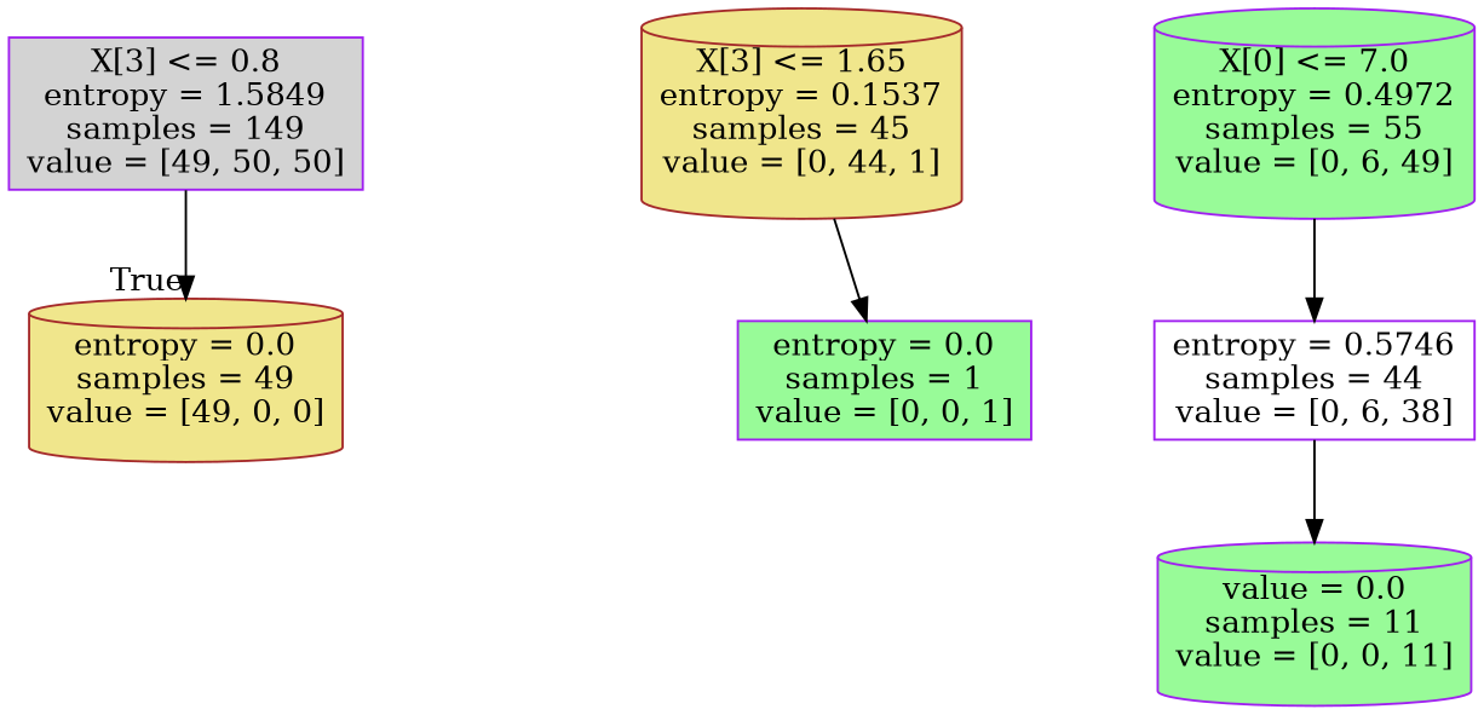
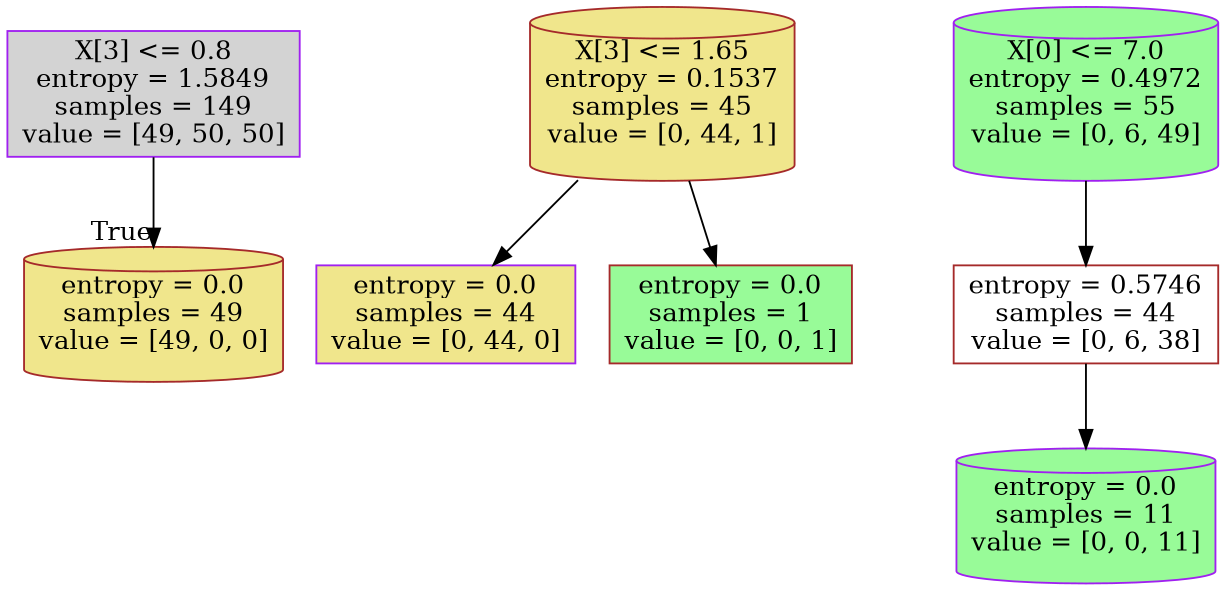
  digraph {
    node [color=purple fillcolor=khaki shape=box style=filled]
    n1 [fillcolor=lightgrey label="X[3] <= 0.8\nentropy = 1.5849\nsamples = 149\nvalue = [49, 50, 50]"]
    n2 [color=brown label="entropy = 0.0\nsamples = 49\nvalue = [49, 0, 0]" shape=cylinder]
    n3 [color=brown label="X[3] <= 1.65\nentropy = 0.1537\nsamples = 45\nvalue = [0, 44, 1]" shape=cylinder]
-   n5 [fillcolor=palegreen label="entropy = 0.0\nsamples = 1\nvalue = [0, 0, 1]"]
+   n4 [label="entropy = 0.0\nsamples = 44\nvalue = [0, 44, 0]"]
+   n5 [color=brown fillcolor=palegreen label="entropy = 0.0\nsamples = 1\nvalue = [0, 0, 1]"]
    n6 [fillcolor=palegreen label="X[0] <= 7.0\nentropy = 0.4972\nsamples = 55\nvalue = [0, 6, 49]" shape=cylinder]
-   n7 [fillcolor=white label="entropy = 0.5746\nsamples = 44\nvalue = [0, 6, 38]"]
-   n8 [fillcolor=palegreen label="value = 0.0\nsamples = 11\nvalue = [0, 0, 11]" shape=cylinder]
+   n7 [color=brown fillcolor=white label="entropy = 0.5746\nsamples = 44\nvalue = [0, 6, 38]"]
+   n8 [fillcolor=palegreen label="entropy = 0.0\nsamples = 11\nvalue = [0, 0, 11]" shape=cylinder]
    n1 -> n2 [headlabel=True labelangle=45 labeldistance=2.5]
+   n3 -> n4
    n3 -> n5
    n6 -> n7
    n7 -> n8
  }
